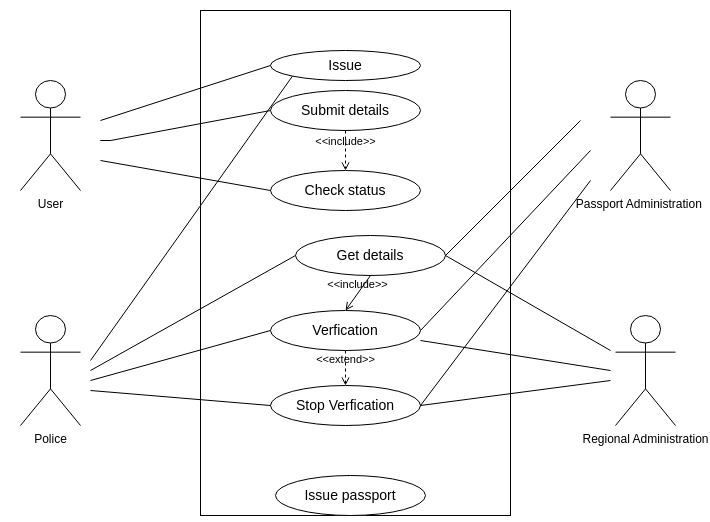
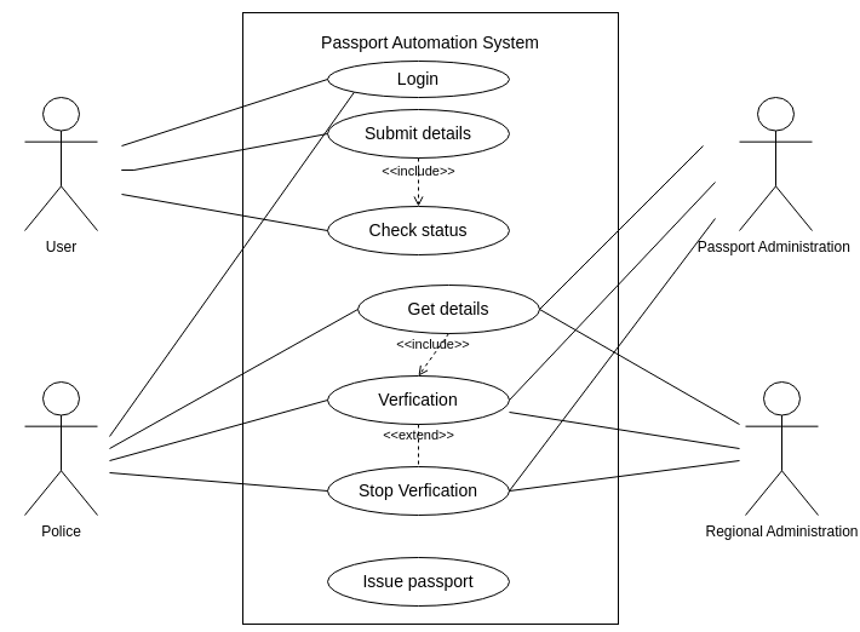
  <mxCell id="0" />
  <mxCell id="1" parent="0" />
  <mxCell id="2" value="" style="rounded=0;whiteSpace=wrap;html=1;rotation=90;" vertex="1" parent="1"><mxGeometry x="102.5" y="107.5" width="505" height="310" as="geometry" /></mxCell>
- <mxCell id="4" value="&lt;span style=&quot;font-size: 14px;&quot;&gt;Issue&lt;/span&gt;" style="ellipse;whiteSpace=wrap;html=1;" vertex="1" parent="1"><mxGeometry x="270" y="50" width="150" height="30" as="geometry" /></mxCell>
+ <mxCell id="3" value="&lt;font style=&quot;font-size: 14px;&quot;&gt;Passport Automation System&lt;/font&gt;" style="text;html=1;align=center;verticalAlign=middle;whiteSpace=wrap;rounded=0;" vertex="1" parent="1"><mxGeometry x="240" y="20" width="230" height="30" as="geometry" /></mxCell>
+ <mxCell id="4" value="&lt;span style=&quot;font-size: 14px;&quot;&gt;Login&lt;/span&gt;" style="ellipse;whiteSpace=wrap;html=1;" vertex="1" parent="1"><mxGeometry x="270" y="50" width="150" height="30" as="geometry" /></mxCell>
  <mxCell id="5" value="&lt;span style=&quot;font-size: 14px;&quot;&gt;Submit details&lt;/span&gt;" style="ellipse;whiteSpace=wrap;html=1;" vertex="1" parent="1"><mxGeometry x="270" y="90" width="150" height="40" as="geometry" /></mxCell>
  <mxCell id="6" value="&lt;span style=&quot;font-size: 14px;&quot;&gt;Check status&lt;/span&gt;" style="ellipse;whiteSpace=wrap;html=1;" vertex="1" parent="1"><mxGeometry x="270" y="170" width="150" height="40" as="geometry" /></mxCell>
  <mxCell id="7" value="&lt;span style=&quot;font-size: 14px;&quot;&gt;Get details&lt;/span&gt;" style="ellipse;whiteSpace=wrap;html=1;" vertex="1" parent="1"><mxGeometry x="295" y="235" width="150" height="40" as="geometry" /></mxCell>
  <mxCell id="8" value="&lt;span style=&quot;font-size: 14px;&quot;&gt;Verfication&lt;/span&gt;" style="ellipse;whiteSpace=wrap;html=1;" vertex="1" parent="1"><mxGeometry x="270" y="310" width="150" height="40" as="geometry" /></mxCell>
  <mxCell id="9" value="&lt;span style=&quot;font-size: 14px;&quot;&gt;Stop Verfication&lt;/span&gt;" style="ellipse;whiteSpace=wrap;html=1;" vertex="1" parent="1"><mxGeometry x="270" y="385" width="150" height="40" as="geometry" /></mxCell>
- <mxCell id="10" value="&lt;span style=&quot;font-size: 14px;&quot;&gt;Issue passport&lt;/span&gt;" style="ellipse;whiteSpace=wrap;html=1;" vertex="1" parent="1"><mxGeometry x="275" y="475" width="150" height="40" as="geometry" /></mxCell>
+ <mxCell id="10" value="&lt;span style=&quot;font-size: 14px;&quot;&gt;Issue passport&lt;/span&gt;" style="ellipse;whiteSpace=wrap;html=1;" vertex="1" parent="1"><mxGeometry x="270" y="460" width="150" height="40" as="geometry" /></mxCell>
  <mxCell id="11" value="User" style="shape=umlActor;verticalLabelPosition=bottom;verticalAlign=top;html=1;outlineConnect=0;" vertex="1" parent="1"><mxGeometry x="20" y="80" width="60" height="110" as="geometry" /></mxCell>
  <mxCell id="12" value="Passport Administration&amp;nbsp;" style="shape=umlActor;verticalLabelPosition=bottom;verticalAlign=top;html=1;outlineConnect=0;" vertex="1" parent="1"><mxGeometry x="610" y="80" width="60" height="110" as="geometry" /></mxCell>
  <mxCell id="13" value="Regional Administration" style="shape=umlActor;verticalLabelPosition=bottom;verticalAlign=top;html=1;outlineConnect=0;" vertex="1" parent="1"><mxGeometry x="615" y="315" width="60" height="110" as="geometry" /></mxCell>
  <mxCell id="14" value="Police" style="shape=umlActor;verticalLabelPosition=bottom;verticalAlign=top;html=1;outlineConnect=0;" vertex="1" parent="1"><mxGeometry x="20" y="315" width="60" height="110" as="geometry" /></mxCell>
  <mxCell id="15" value="" style="endArrow=none;html=1;rounded=0;entryX=0;entryY=0.5;entryDx=0;entryDy=0;" edge="1" parent="1" target="4"><mxGeometry width="50" height="50" relative="1" as="geometry"><mxPoint x="100" y="120" as="sourcePoint" /><mxPoint x="340" y="250" as="targetPoint" /></mxGeometry></mxCell>
  <mxCell id="16" value="" style="endArrow=none;html=1;rounded=0;entryX=0;entryY=0.5;entryDx=0;entryDy=0;" edge="1" parent="1" target="5"><mxGeometry width="50" height="50" relative="1" as="geometry"><mxPoint x="110" y="140" as="sourcePoint" /><mxPoint x="340" y="250" as="targetPoint" /><Array as="points"><mxPoint x="100" y="140" /><mxPoint x="110" y="140" /></Array></mxGeometry></mxCell>
  <mxCell id="17" value="" style="endArrow=none;html=1;rounded=0;entryX=0;entryY=0.5;entryDx=0;entryDy=0;" edge="1" parent="1" target="6"><mxGeometry width="50" height="50" relative="1" as="geometry"><mxPoint x="100" y="160" as="sourcePoint" /><mxPoint x="340" y="250" as="targetPoint" /></mxGeometry></mxCell>
  <mxCell id="18" value="" style="endArrow=none;html=1;rounded=0;entryX=0;entryY=1;entryDx=0;entryDy=0;" edge="1" parent="1" target="4"><mxGeometry width="50" height="50" relative="1" as="geometry"><mxPoint x="90" y="360" as="sourcePoint" /><mxPoint x="340" y="250" as="targetPoint" /></mxGeometry></mxCell>
  <mxCell id="19" value="" style="endArrow=none;html=1;rounded=0;entryX=0;entryY=0.5;entryDx=0;entryDy=0;" edge="1" parent="1" target="7"><mxGeometry width="50" height="50" relative="1" as="geometry"><mxPoint x="90" y="370" as="sourcePoint" /><mxPoint x="340" y="250" as="targetPoint" /></mxGeometry></mxCell>
  <mxCell id="20" value="" style="endArrow=none;html=1;rounded=0;entryX=0;entryY=0.5;entryDx=0;entryDy=0;" edge="1" parent="1" target="8"><mxGeometry width="50" height="50" relative="1" as="geometry"><mxPoint x="90" y="380" as="sourcePoint" /><mxPoint x="340" y="250" as="targetPoint" /></mxGeometry></mxCell>
  <mxCell id="21" value="" style="endArrow=none;html=1;rounded=0;entryX=0;entryY=0.5;entryDx=0;entryDy=0;" edge="1" parent="1" target="9"><mxGeometry width="50" height="50" relative="1" as="geometry"><mxPoint x="90" y="390" as="sourcePoint" /><mxPoint x="340" y="250" as="targetPoint" /></mxGeometry></mxCell>
  <mxCell id="22" value="" style="endArrow=none;html=1;rounded=0;exitX=1;exitY=0.5;exitDx=0;exitDy=0;" edge="1" parent="1" source="7"><mxGeometry width="50" height="50" relative="1" as="geometry"><mxPoint x="290" y="300" as="sourcePoint" /><mxPoint x="580" y="120" as="targetPoint" /></mxGeometry></mxCell>
  <mxCell id="23" value="" style="endArrow=none;html=1;rounded=0;exitX=1;exitY=0.5;exitDx=0;exitDy=0;" edge="1" parent="1" source="8"><mxGeometry width="50" height="50" relative="1" as="geometry"><mxPoint x="290" y="300" as="sourcePoint" /><mxPoint x="590" y="150" as="targetPoint" /></mxGeometry></mxCell>
  <mxCell id="24" value="" style="endArrow=none;html=1;rounded=0;" edge="1" parent="1"><mxGeometry width="50" height="50" relative="1" as="geometry"><mxPoint x="610" y="370" as="sourcePoint" /><mxPoint x="420" y="340" as="targetPoint" /></mxGeometry></mxCell>
  <mxCell id="25" value="" style="endArrow=none;html=1;rounded=0;exitX=1;exitY=0.5;exitDx=0;exitDy=0;" edge="1" parent="1" source="9"><mxGeometry width="50" height="50" relative="1" as="geometry"><mxPoint x="290" y="300" as="sourcePoint" /><mxPoint x="590" y="180" as="targetPoint" /></mxGeometry></mxCell>
  <mxCell id="26" value="" style="endArrow=none;html=1;rounded=0;entryX=1;entryY=0.5;entryDx=0;entryDy=0;" edge="1" parent="1" target="7"><mxGeometry width="50" height="50" relative="1" as="geometry"><mxPoint x="610" y="350" as="sourcePoint" /><mxPoint x="430" y="280" as="targetPoint" /></mxGeometry></mxCell>
  <mxCell id="27" value="" style="endArrow=none;html=1;rounded=0;entryX=1;entryY=0.5;entryDx=0;entryDy=0;" edge="1" parent="1" target="9"><mxGeometry width="50" height="50" relative="1" as="geometry"><mxPoint x="610" y="380" as="sourcePoint" /><mxPoint x="430" y="350" as="targetPoint" /></mxGeometry></mxCell>
- <mxCell id="28" value="&amp;lt;&amp;lt;extend&amp;gt;&amp;gt;" style="html=1;verticalAlign=bottom;labelBackgroundColor=none;endArrow=open;endFill=0;dashed=1;rounded=0;exitX=0.5;exitY=1;exitDx=0;exitDy=0;entryX=0.5;entryY=0;entryDx=0;entryDy=0;" edge="1" parent="1" source="8" target="9"><mxGeometry width="160" relative="1" as="geometry"><mxPoint x="290" y="260" as="sourcePoint" /><mxPoint x="450" y="260" as="targetPoint" /></mxGeometry></mxCell>
- <mxCell id="29" value="&amp;lt;&amp;lt;include&amp;gt;&amp;gt;" style="html=1;verticalAlign=bottom;labelBackgroundColor=none;endArrow=open;endFill=0;dashed=0;rounded=0;exitX=0.5;exitY=1;exitDx=0;exitDy=0;entryX=0.5;entryY=0;entryDx=0;entryDy=0;" edge="1" parent="1" source="7" target="8"><mxGeometry width="160" relative="1" as="geometry"><mxPoint x="290" y="260" as="sourcePoint" /><mxPoint x="450" y="260" as="targetPoint" /></mxGeometry></mxCell>
+ <mxCell id="28" value="&amp;lt;&amp;lt;extend&amp;gt;&amp;gt;" style="html=1;verticalAlign=bottom;labelBackgroundColor=none;endArrow=none;endFill=0;dashed=1;rounded=0;exitX=0.5;exitY=1;exitDx=0;exitDy=0;entryX=0.5;entryY=0;entryDx=0;entryDy=0;" edge="1" parent="1" source="8" target="9"><mxGeometry width="160" relative="1" as="geometry"><mxPoint x="290" y="260" as="sourcePoint" /><mxPoint x="450" y="260" as="targetPoint" /></mxGeometry></mxCell>
+ <mxCell id="29" value="&amp;lt;&amp;lt;include&amp;gt;&amp;gt;" style="html=1;verticalAlign=bottom;labelBackgroundColor=none;endArrow=open;endFill=0;dashed=1;rounded=0;exitX=0.5;exitY=1;exitDx=0;exitDy=0;entryX=0.5;entryY=0;entryDx=0;entryDy=0;" edge="1" parent="1" source="7" target="8"><mxGeometry width="160" relative="1" as="geometry"><mxPoint x="290" y="260" as="sourcePoint" /><mxPoint x="450" y="260" as="targetPoint" /></mxGeometry></mxCell>
  <mxCell id="30" value="&amp;lt;&amp;lt;include&amp;gt;&amp;gt;" style="html=1;verticalAlign=bottom;labelBackgroundColor=none;endArrow=open;endFill=0;dashed=1;rounded=0;exitX=0.5;exitY=1;exitDx=0;exitDy=0;" edge="1" parent="1" source="5" target="6"><mxGeometry width="160" relative="1" as="geometry"><mxPoint x="290" y="260" as="sourcePoint" /><mxPoint x="450" y="260" as="targetPoint" /></mxGeometry></mxCell>
